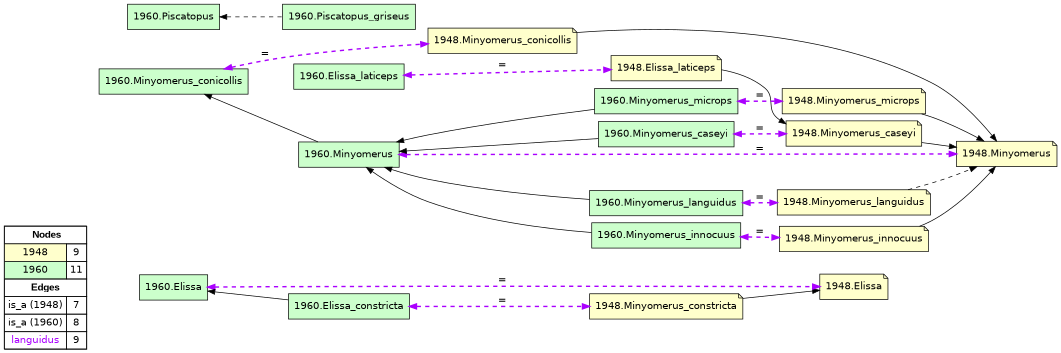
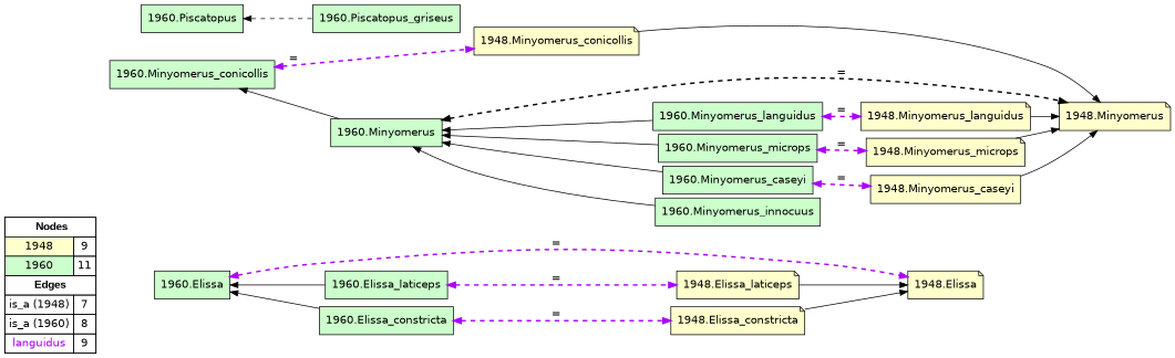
  digraph {
    rankdir=LR
    node [fillcolor="#CCFFCC" fontname=helvetica shape=box style=filled]
    edge [color="#000000" constraint=true dir=both penwidth=1 style=solid]
    n1 [fillcolor=white label=<   <TABLE BORDER="0" CELLBORDER="1" CELLSPACING="0" CELLPADDING="4">  <TR> <TD COLSPAN="2"><font face="Arial Black"> Nodes</font></TD> </TR>  <TR>   <TD bgcolor="#FFFFCC" fontname="helvetica">1948</TD>   <TD>9</TD>   </TR>  <TR>   <TD bgcolor="#CCFFCC" fontname="helvetica">1960</TD>   <TD>11</TD>   </TR>  <TR> <TD COLSPAN="2"><font face = "Arial Black"> Edges </font></TD> </TR>  <TR>   <TD><font color ="#000000">is_a (1948)</font></TD><TD>7</TD> </TR> <TR>   <TD><font color ="#000000">is_a (1960)</font></TD><TD>8</TD> </TR> <TR>   <TD><font color ="#AA00FF">languidus</font></TD><TD>9</TD> </TR> </TABLE>   > margin=0]
    "1948.Elissa" [fillcolor="#FFFFCC" shape=note]
    "1948.Minyomerus_conicollis" [fillcolor="#FFFFCC" shape=note]
    "1948.Minyomerus" [fillcolor="#FFFFCC" shape=note]
-   "1948.Elissa_constricta" [fillcolor="#FFFFCC" shape=note label="1948.Minyomerus_constricta"]
+   "1948.Elissa_constricta" [fillcolor="#FFFFCC" shape=note]
    "1948.Minyomerus_microps" [fillcolor="#FFFFCC" shape=note]
-   "1948.Minyomerus_caseyi" [fillcolor="#FFFFCC" shape=note]
+   "1948.Minyomerus_caseyi" [fillcolor="#FFFFCC"]
    "1948.Elissa_laticeps" [fillcolor="#FFFFCC" shape=note]
    "1948.Minyomerus_languidus" [fillcolor="#FFFFCC" shape=note]
-   "1948.Minyomerus_innocuus" [fillcolor="#FFFFCC" shape=note]
    "1960.Minyomerus_languidus"
    "1960.Minyomerus_microps"
    "1960.Minyomerus_conicollis"
    "1960.Minyomerus"
    "1960.Minyomerus_caseyi"
    "1960.Elissa_laticeps"
    "1960.Elissa_constricta"
    "1960.Minyomerus_innocuus"
    "1960.Elissa"
    "1960.Piscatopus"
    "1960.Piscatopus_griseus"
    subgraph sub_1 {
      rank=source
      n1
    }
    "1948.Minyomerus_conicollis" -> "1948.Minyomerus" [dir=forward]
    "1948.Elissa_constricta" -> "1948.Elissa" [dir=forward]
    "1948.Minyomerus_microps" -> "1948.Minyomerus" [dir=forward]
    "1948.Minyomerus_caseyi" -> "1948.Minyomerus" [dir=forward]
-   "1948.Elissa_laticeps" -> "1948.Minyomerus_caseyi" [dir=forward]
-   "1948.Minyomerus_languidus" -> "1948.Minyomerus" [dir=forward style=dashed]
-   "1948.Minyomerus_innocuus" -> "1948.Minyomerus" [dir=forward]
+   "1948.Elissa_laticeps" -> "1948.Elissa" [dir=forward]
+   "1948.Minyomerus_languidus" -> "1948.Minyomerus" [dir=forward]
    "1960.Minyomerus_languidus" -> "1948.Minyomerus_languidus" [color="#AA00FF" label="=" penwidth=2 style=dashed]
    "1960.Minyomerus_microps" -> "1948.Minyomerus_microps" [color="#AA00FF" label="=" penwidth=2 style=dashed]
    "1960.Minyomerus_conicollis" -> "1948.Minyomerus_conicollis" [color="#AA00FF" label="=" penwidth=2 style=dashed]
    "1960.Minyomerus_conicollis" -> "1960.Minyomerus" [dir=back]
-   "1960.Minyomerus" -> "1948.Minyomerus" [color="#AA00FF" label="=" penwidth=2 style=dashed]
+   "1960.Minyomerus" -> "1948.Minyomerus" [label="=" penwidth=2 style=dashed]
    "1960.Minyomerus" -> "1960.Minyomerus_languidus" [dir=back]
    "1960.Minyomerus" -> "1960.Minyomerus_microps" [dir=back]
    "1960.Minyomerus" -> "1960.Minyomerus_caseyi" [dir=back]
    "1960.Minyomerus" -> "1960.Minyomerus_innocuus" [dir=back]
    "1960.Minyomerus_caseyi" -> "1948.Minyomerus_caseyi" [color="#AA00FF" label="=" penwidth=2 style=dashed]
    "1960.Elissa_laticeps" -> "1948.Elissa_laticeps" [color="#AA00FF" label="=" penwidth=2 style=dashed]
    "1960.Elissa_constricta" -> "1948.Elissa_constricta" [color="#AA00FF" label="=" penwidth=2 style=dashed]
-   "1960.Minyomerus_innocuus" -> "1948.Minyomerus_innocuus" [color="#AA00FF" label="=" penwidth=2 style=dashed]
    "1960.Elissa" -> "1948.Elissa" [color="#AA00FF" label="=" penwidth=2 style=dashed]
+   "1960.Elissa" -> "1960.Elissa_laticeps" [dir=back]
    "1960.Elissa" -> "1960.Elissa_constricta" [dir=back]
    "1960.Piscatopus" -> "1960.Piscatopus_griseus" [dir=back style=dashed]
  }
